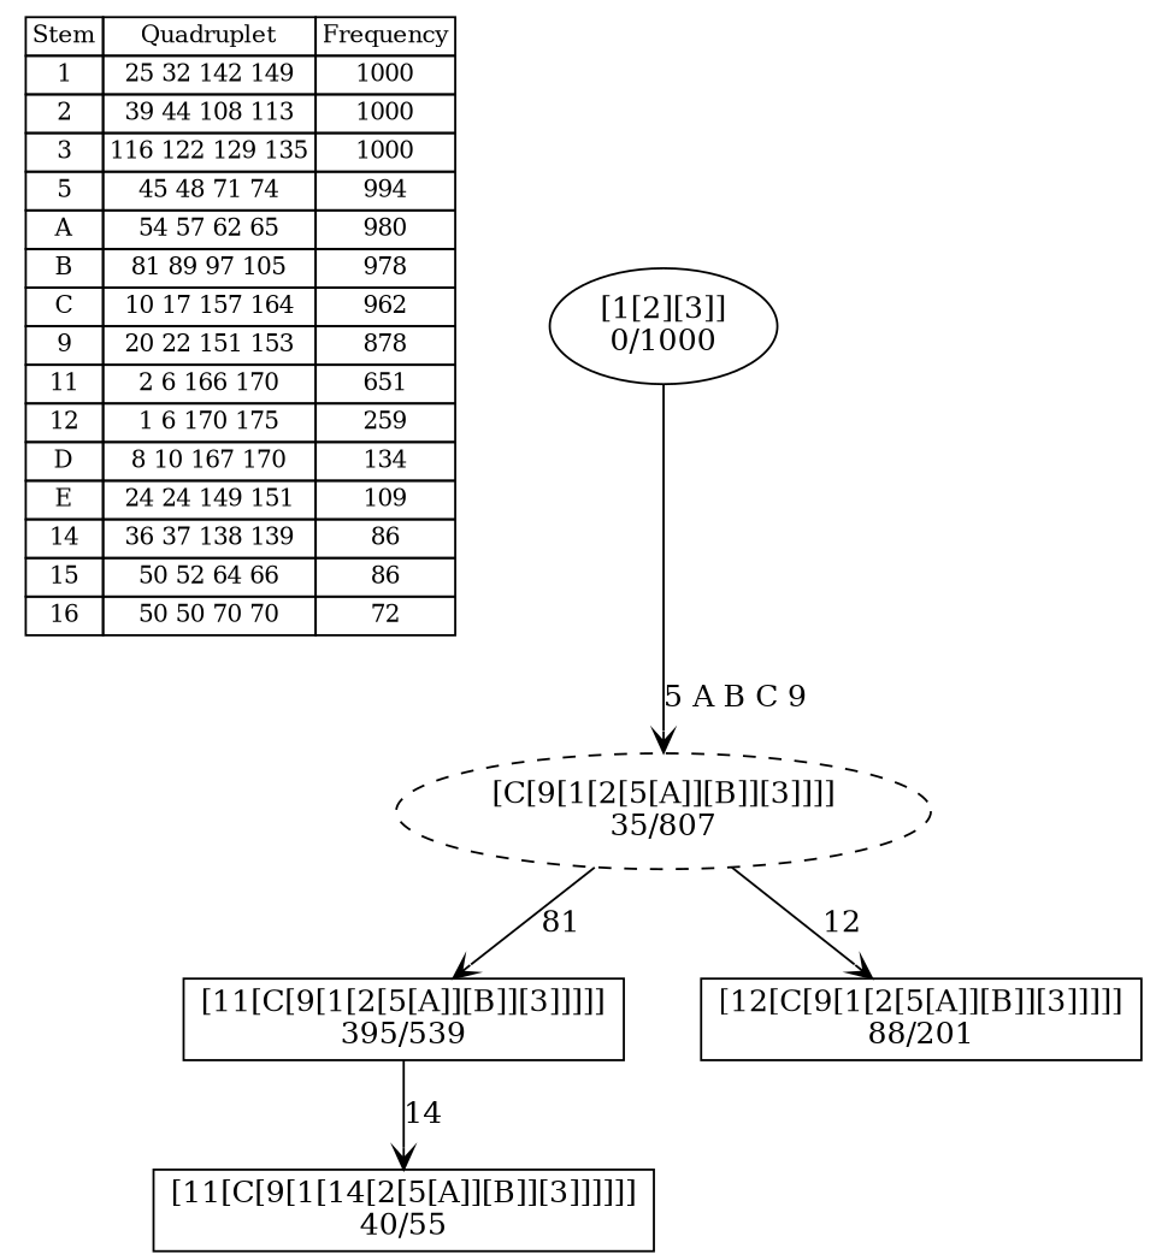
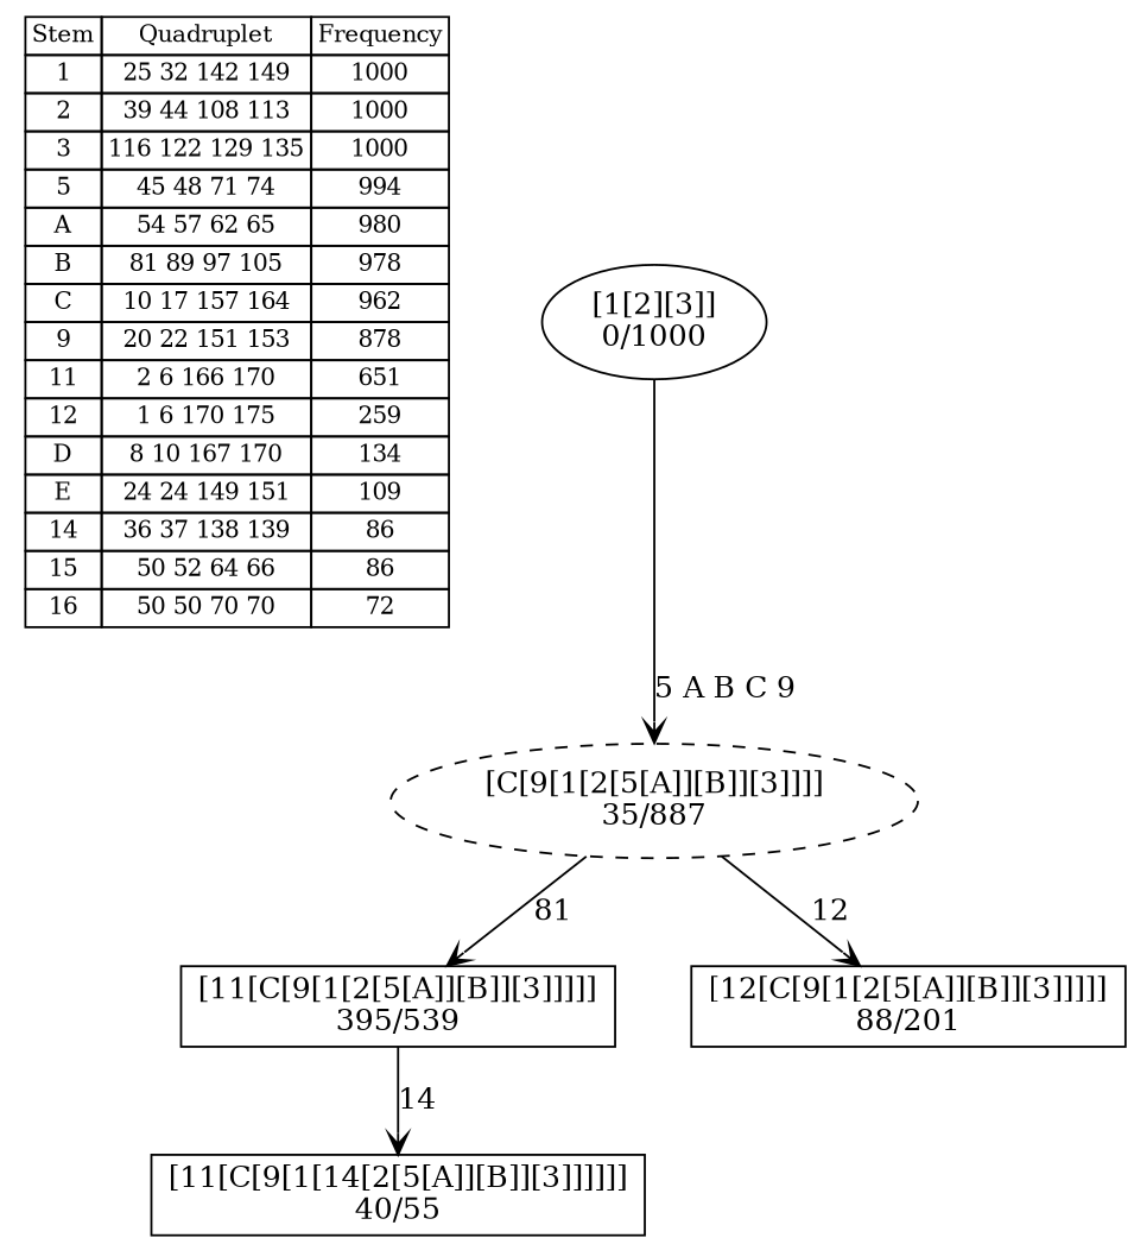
  digraph {
    nodesep=0.5
    node [shape=box]
    edge [arrowhead=vee]
    n1 [fontsize=11 label=< <table border="0" cellborder="1" cellspacing="0"><tr><td>Stem</td><td>Quadruplet</td><td>Frequency</td></tr> <tr><td>1</td><td>25 32 142 149</td><td>1000</td></tr> <tr><td>2</td><td>39 44 108 113</td><td>1000</td></tr> <tr><td>3</td><td>116 122 129 135</td><td>1000</td></tr> <tr><td>5</td><td>45 48 71 74</td><td>994</td></tr> <tr><td>A</td><td>54 57 62 65</td><td>980</td></tr> <tr><td>B</td><td>81 89 97 105</td><td>978</td></tr> <tr><td>C</td><td>10 17 157 164</td><td>962</td></tr> <tr><td>9</td><td>20 22 151 153</td><td>878</td></tr> <tr><td>11</td><td>2 6 166 170</td><td>651</td></tr> <tr><td>12</td><td>1 6 170 175</td><td>259</td></tr> <tr><td>D</td><td>8 10 167 170</td><td>134</td></tr> <tr><td>E</td><td>24 24 149 151</td><td>109</td></tr> <tr><td>14</td><td>36 37 138 139</td><td>86</td></tr> <tr><td>15</td><td>50 52 64 66</td><td>86</td></tr> <tr><td>16</td><td>50 50 70 70</td><td>72</td></tr> </table>> shape=plaintext]
    n2 [label="[11[C[9[1[2[5[A]][B]][3]]]]]\n395/539"]
    n3 [label="[11[C[9[1[14[2[5[A]][B]][3]]]]]]\n40/55"]
    n4 [label="[12[C[9[1[2[5[A]][B]][3]]]]]\n88/201"]
-   n5 [label="[C[9[1[2[5[A]][B]][3]]]]\n35/807" style=dashed shape=""]
+   n5 [label="[C[9[1[2[5[A]][B]][3]]]]\n35/887" style=dashed shape=""]
    n6 [label="[1[2][3]]\n0/1000" shape=""]
    n2 -> n3 [label="14 "]
    n5 -> n2 [label="81 "]
    n5 -> n4 [label="12 "]
    n6 -> n5 [label="5 A B C 9 "]
  }
